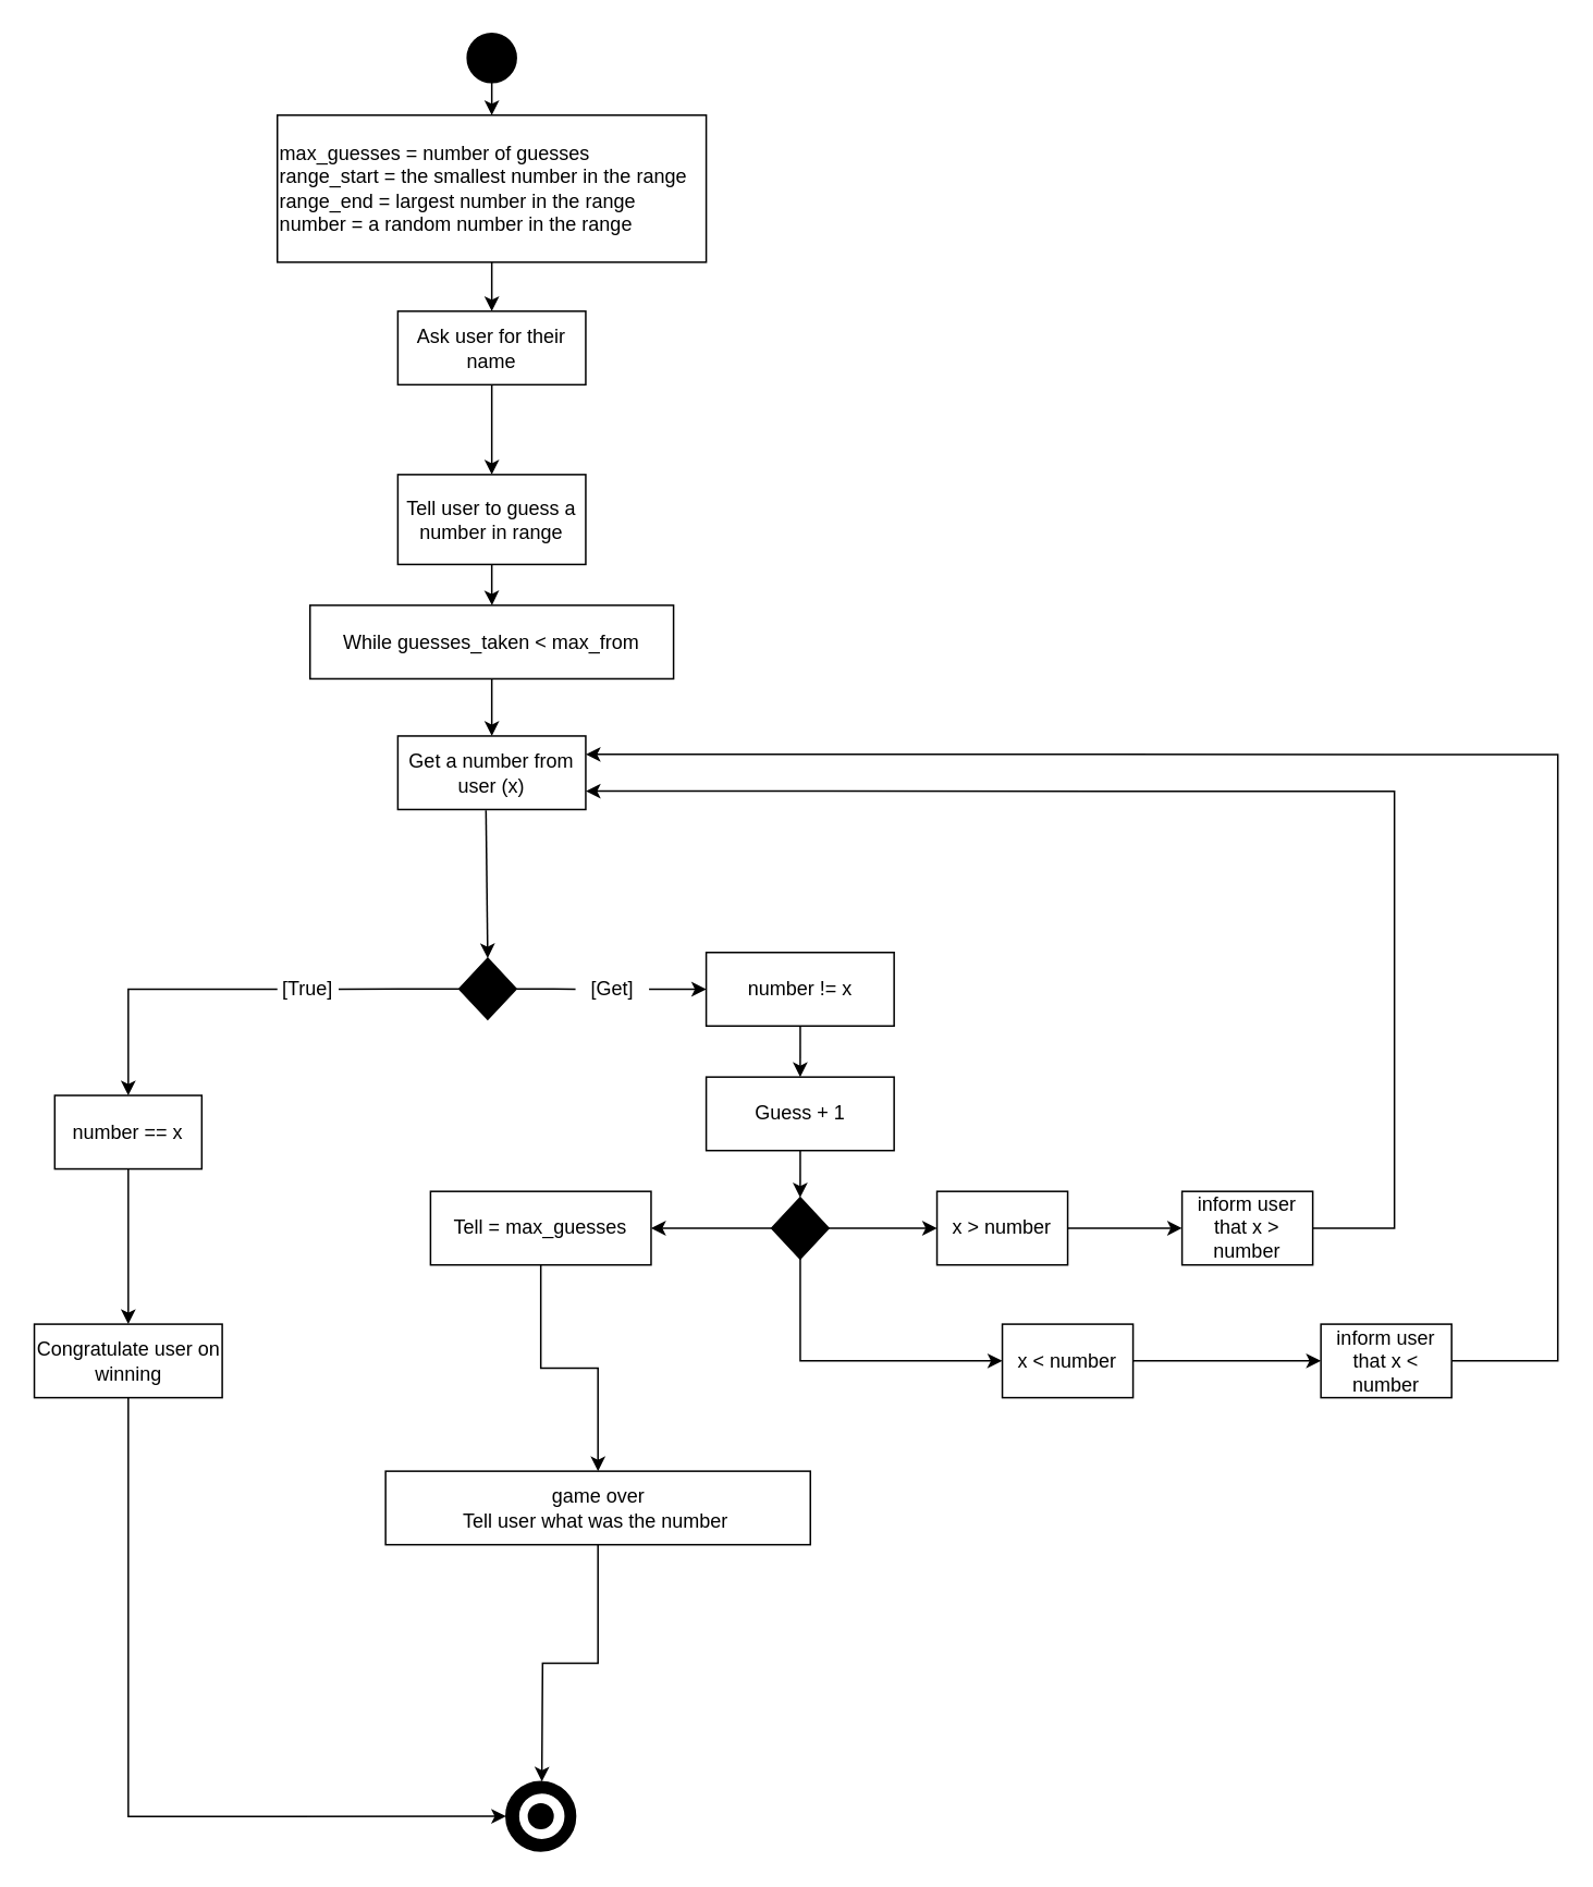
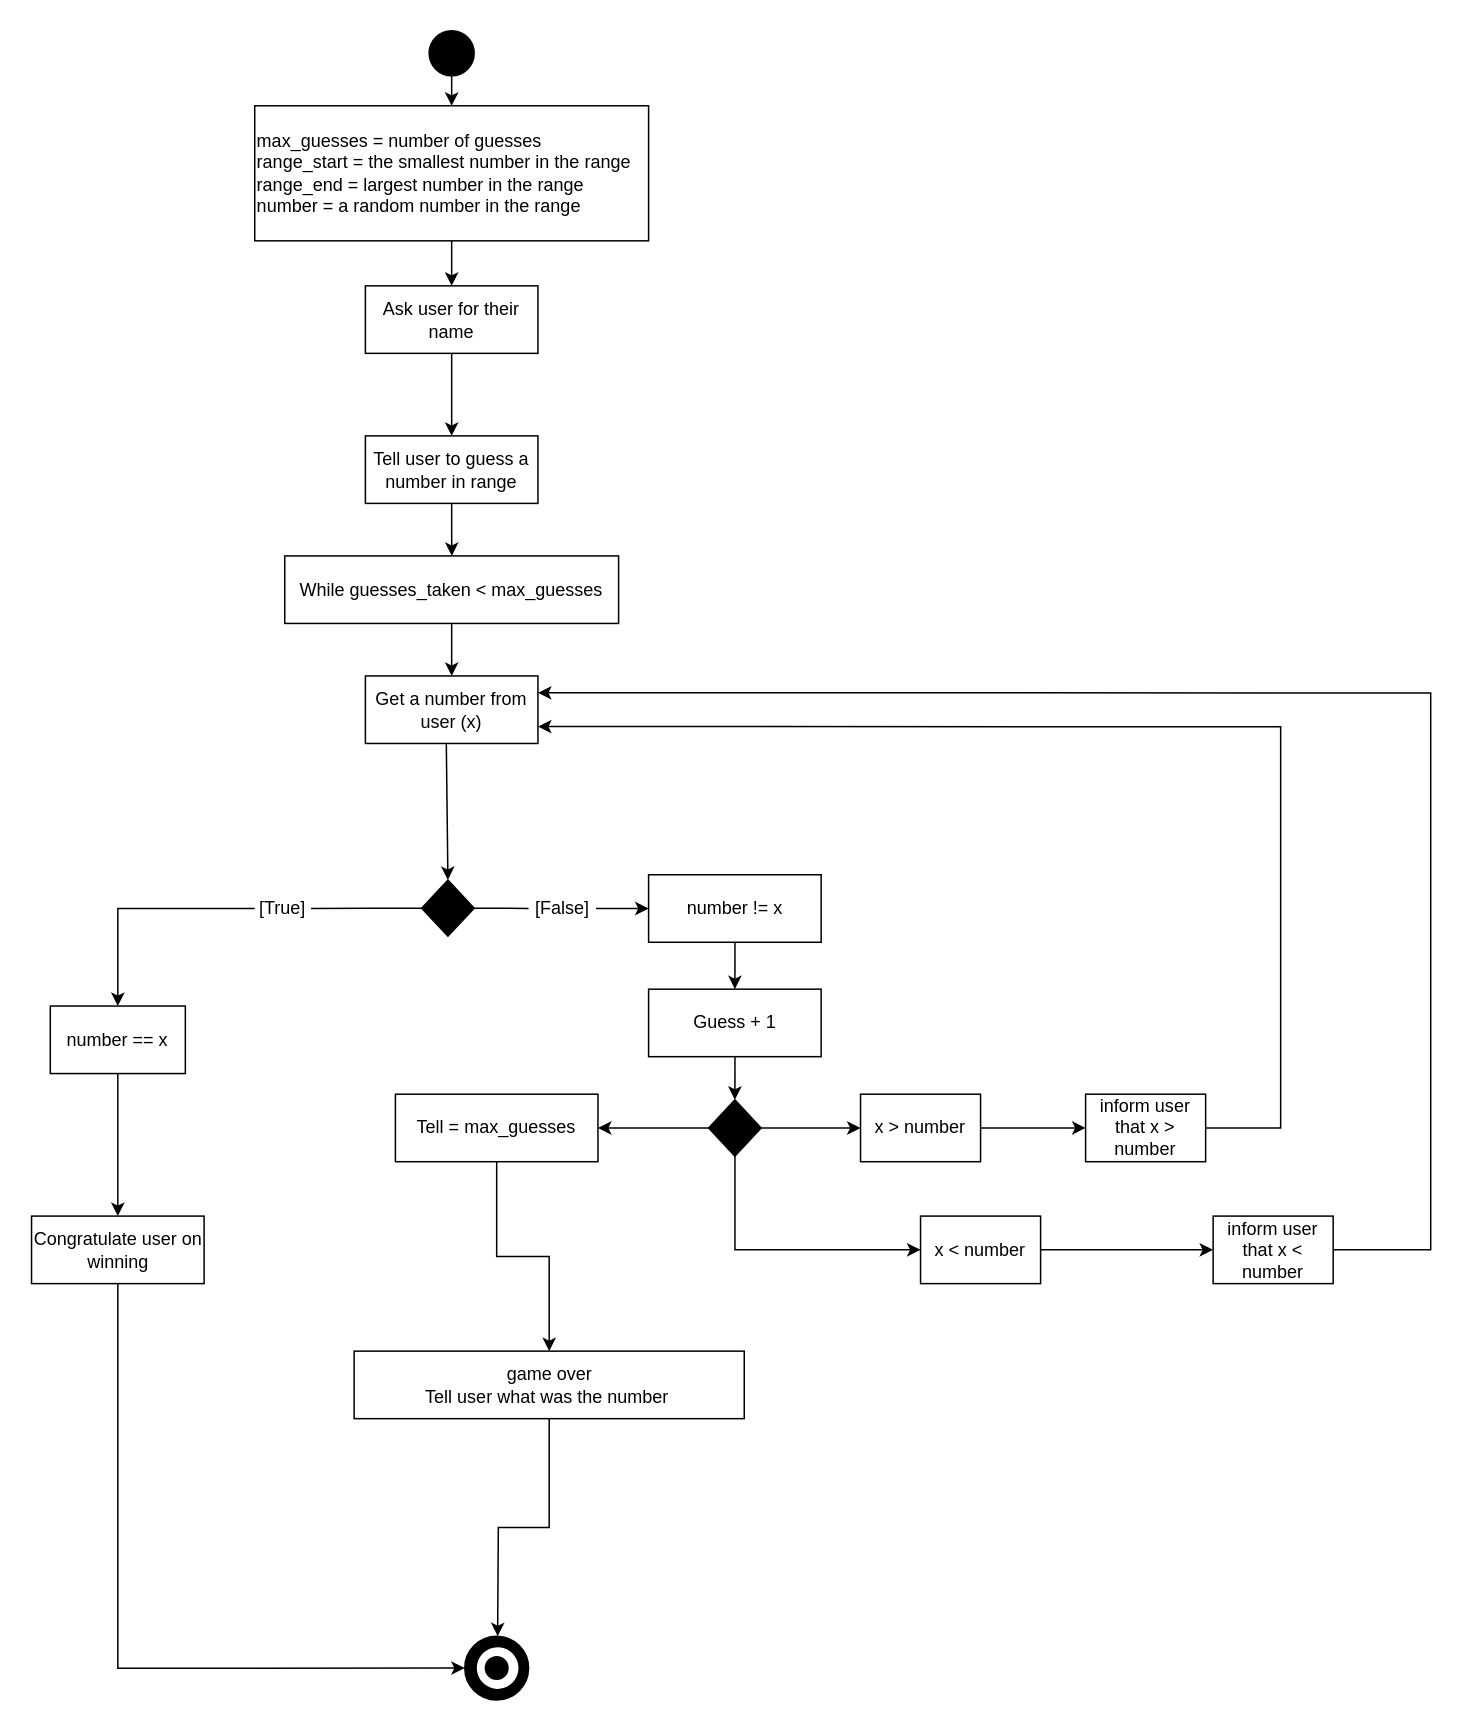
  <mxCell id="0" />
  <mxCell id="1" parent="0" />
  <mxCell id="2" value="" style="edgeStyle=orthogonalEdgeStyle;rounded=0;orthogonalLoop=1;jettySize=auto;html=1;exitX=0.5;exitY=1;exitDx=0;exitDy=0;" edge="1" parent="1" source="23" target="6"><mxGeometry relative="1" as="geometry"><mxPoint x="118" y="50" as="sourcePoint" /></mxGeometry></mxCell>
  <mxCell id="3" value="" style="ellipse;whiteSpace=wrap;html=1;aspect=fixed;fillStyle=solid;fillColor=#000000;" vertex="1" parent="1"><mxGeometry x="285.5" width="30" height="30" as="geometry" y="20" /></mxCell>
  <mxCell id="4" value="" style="edgeStyle=orthogonalEdgeStyle;rounded=0;orthogonalLoop=1;jettySize=auto;html=1;" edge="1" parent="1" source="6" target="8"><mxGeometry relative="1" as="geometry" /></mxCell>
  <mxCell id="5" value="" style="edgeStyle=orthogonalEdgeStyle;rounded=0;orthogonalLoop=1;jettySize=auto;html=1;fontColor=#000000;exitX=0.5;exitY=1;exitDx=0;exitDy=0;" edge="1" parent="1" source="3" target="23"><mxGeometry relative="1" as="geometry"><mxPoint x="223" y="40" as="sourcePoint" /></mxGeometry></mxCell>
  <mxCell id="6" value="Ask user for their name" style="whiteSpace=wrap;html=1;fillStyle=auto;" vertex="1" parent="1"><mxGeometry x="243" y="190" width="115" height="45" as="geometry" /></mxCell>
  <mxCell id="7" value="" style="edgeStyle=orthogonalEdgeStyle;rounded=0;orthogonalLoop=1;jettySize=auto;html=1;fontColor=#000000;" edge="1" parent="1" source="8" target="9"><mxGeometry relative="1" as="geometry" /></mxCell>
- <mxCell id="8" value="Tell user to guess a number in range" style="whiteSpace=wrap;html=1;fillStyle=auto;" vertex="1" parent="1"><mxGeometry x="243" y="290" width="115" height="55" as="geometry" /></mxCell>
- <mxCell id="9" value="While guesses_taken &amp;lt; max_from" style="whiteSpace=wrap;html=1;fillStyle=auto;" vertex="1" parent="1"><mxGeometry x="189.25" y="370" width="222.5" height="45" as="geometry" /></mxCell>
+ <mxCell id="8" value="Tell user to guess a number in range" style="whiteSpace=wrap;html=1;fillStyle=auto;" vertex="1" parent="1"><mxGeometry x="243" y="290" width="115" height="45" as="geometry" /></mxCell>
+ <mxCell id="9" value="While guesses_taken &amp;lt; max_guesses" style="whiteSpace=wrap;html=1;fillStyle=auto;" vertex="1" parent="1"><mxGeometry x="189.25" y="370" width="222.5" height="45" as="geometry" /></mxCell>
  <mxCell id="10" value="" style="endArrow=classic;html=1;rounded=0;fontColor=#000000;entryX=0.5;entryY=0;entryDx=0;entryDy=0;exitX=0.469;exitY=1.013;exitDx=0;exitDy=0;exitPerimeter=0;" edge="1" parent="1" source="26" target="12"><mxGeometry width="50" height="50" relative="1" as="geometry"><mxPoint x="103" y="420" as="sourcePoint" /><mxPoint x="298" y="550" as="targetPoint" /></mxGeometry></mxCell>
  <mxCell id="11" value="" style="edgeStyle=orthogonalEdgeStyle;rounded=0;orthogonalLoop=1;jettySize=auto;html=1;fontColor=#000000;exitX=0;exitY=0.5;exitDx=0;exitDy=0;verticalAlign=middle;startArrow=none;entryX=0.5;entryY=0;entryDx=0;entryDy=0;" edge="1" parent="1" source="15" target="45"><mxGeometry relative="1" as="geometry" /></mxCell>
  <mxCell id="12" value="" style="rhombus;whiteSpace=wrap;html=1;fillStyle=auto;fontColor=#000000;fillColor=#000000;" vertex="1" parent="1"><mxGeometry x="280.5" y="586" width="35" height="37.5" as="geometry" /></mxCell>
  <mxCell id="13" style="edgeStyle=orthogonalEdgeStyle;rounded=0;orthogonalLoop=1;jettySize=auto;html=1;fontColor=#000000;entryX=0;entryY=0.5;entryDx=0;entryDy=0;" edge="1" parent="1" source="14" target="41"><mxGeometry relative="1" as="geometry"><mxPoint x="73" y="1100" as="targetPoint" /><Array as="points"><mxPoint x="78" y="1111" /></Array></mxGeometry></mxCell>
  <mxCell id="14" value="Congratulate user on winning" style="whiteSpace=wrap;html=1;fillStyle=auto;" vertex="1" parent="1"><mxGeometry x="20.5" y="810" width="115" height="45" as="geometry" /></mxCell>
  <mxCell id="15" value="[True]&lt;br&gt;" style="text;html=1;strokeColor=none;fillColor=none;align=center;verticalAlign=middle;whiteSpace=wrap;rounded=0;fillStyle=auto;fontColor=#000000;" vertex="1" parent="1"><mxGeometry x="169.25" y="585" width="37.5" height="40" as="geometry" /></mxCell>
  <mxCell id="16" value="" style="edgeStyle=orthogonalEdgeStyle;rounded=0;orthogonalLoop=1;jettySize=auto;html=1;fontColor=#000000;exitX=0;exitY=0.5;exitDx=0;exitDy=0;verticalAlign=middle;endArrow=none;" edge="1" parent="1" source="12" target="15"><mxGeometry relative="1" as="geometry"><mxPoint x="100.5" y="598.75" as="sourcePoint" /><mxPoint x="-12" y="598.75" as="targetPoint" /></mxGeometry></mxCell>
  <mxCell id="17" value="" style="edgeStyle=orthogonalEdgeStyle;rounded=0;orthogonalLoop=1;jettySize=auto;html=1;fontColor=#000000;exitX=0.5;exitY=1;exitDx=0;exitDy=0;" edge="1" parent="1" source="9" target="26"><mxGeometry relative="1" as="geometry" /></mxCell>
  <mxCell id="18" value="" style="edgeStyle=orthogonalEdgeStyle;rounded=0;orthogonalLoop=1;jettySize=auto;html=1;fontColor=#000000;" edge="1" parent="1" source="19" target="36"><mxGeometry relative="1" as="geometry" /></mxCell>
  <mxCell id="19" value="Tell = max_guesses" style="whiteSpace=wrap;html=1;fillStyle=auto;" vertex="1" parent="1"><mxGeometry x="263" y="728.75" width="135" height="45" as="geometry" /></mxCell>
  <mxCell id="20" value="" style="edgeStyle=orthogonalEdgeStyle;rounded=0;orthogonalLoop=1;jettySize=auto;html=1;fontColor=#000000;" edge="1" parent="1" source="21" target="47"><mxGeometry relative="1" as="geometry" /></mxCell>
- <mxCell id="21" value="&lt;span style=&quot;font-weight: normal;&quot;&gt;[Get]&lt;br&gt;&lt;/span&gt;" style="text;html=1;strokeColor=none;fillColor=none;align=center;verticalAlign=middle;whiteSpace=wrap;rounded=0;fillStyle=auto;fontColor=#000000;fontStyle=1" vertex="1" parent="1"><mxGeometry x="351.75" y="580" width="45" height="50" as="geometry" /></mxCell>
+ <mxCell id="21" value="&lt;span style=&quot;font-weight: normal;&quot;&gt;[False]&lt;br&gt;&lt;/span&gt;" style="text;html=1;strokeColor=none;fillColor=none;align=center;verticalAlign=middle;whiteSpace=wrap;rounded=0;fillStyle=auto;fontColor=#000000;fontStyle=1" vertex="1" parent="1"><mxGeometry x="351.75" y="580" width="45" height="50" as="geometry" /></mxCell>
  <mxCell id="22" value="" style="edgeStyle=orthogonalEdgeStyle;rounded=0;orthogonalLoop=1;jettySize=auto;html=1;fontColor=#000000;exitX=1;exitY=0.5;exitDx=0;exitDy=0;endArrow=none;" edge="1" parent="1" source="12" target="21"><mxGeometry relative="1" as="geometry"><mxPoint x="135.5" y="598.75" as="sourcePoint" /><mxPoint x="243" y="598.75" as="targetPoint" /></mxGeometry></mxCell>
  <mxCell id="23" value="max_guesses = number of guesses&lt;br&gt;range_start = the smallest number in the range&lt;br&gt;range_end = largest number in the range&lt;br&gt;number = a random number in the range&lt;br&gt;" style="whiteSpace=wrap;html=1;fillStyle=auto;align=left;" vertex="1" parent="1"><mxGeometry x="169.25" y="70" width="262.5" height="90" as="geometry" /></mxCell>
  <mxCell id="24" value="" style="edgeStyle=orthogonalEdgeStyle;rounded=0;orthogonalLoop=1;jettySize=auto;html=1;fontColor=#000000;" edge="1" parent="1" source="25" target="38"><mxGeometry relative="1" as="geometry" /></mxCell>
  <mxCell id="25" value="x &amp;gt; number&lt;br&gt;" style="whiteSpace=wrap;html=1;fillStyle=auto;" vertex="1" parent="1"><mxGeometry x="573" y="728.75" width="80" height="45" as="geometry" /></mxCell>
  <mxCell id="26" value="Get a number from user (x)" style="whiteSpace=wrap;html=1;fillStyle=auto;" vertex="1" parent="1"><mxGeometry x="243" y="450" width="115" height="45" as="geometry" /></mxCell>
  <mxCell id="27" value="" style="edgeStyle=orthogonalEdgeStyle;rounded=0;orthogonalLoop=1;jettySize=auto;html=1;fontColor=#000000;entryX=0.5;entryY=0;entryDx=0;entryDy=0;" edge="1" parent="1" source="28" target="32"><mxGeometry relative="1" as="geometry"><mxPoint x="480.5" y="1017.5" as="targetPoint" /></mxGeometry></mxCell>
  <mxCell id="28" value="Guess + 1" style="whiteSpace=wrap;html=1;fillStyle=auto;" vertex="1" parent="1"><mxGeometry x="431.75" y="658.75" width="115" height="45" as="geometry" /></mxCell>
  <mxCell id="29" value="" style="edgeStyle=orthogonalEdgeStyle;rounded=0;orthogonalLoop=1;jettySize=auto;html=1;fontColor=#000000;" edge="1" parent="1" source="32" target="19"><mxGeometry relative="1" as="geometry" /></mxCell>
  <mxCell id="30" value="" style="edgeStyle=orthogonalEdgeStyle;rounded=0;orthogonalLoop=1;jettySize=auto;html=1;fontColor=#000000;" edge="1" parent="1" source="32" target="25"><mxGeometry relative="1" as="geometry" /></mxCell>
  <mxCell id="31" style="edgeStyle=orthogonalEdgeStyle;rounded=0;orthogonalLoop=1;jettySize=auto;html=1;fontColor=#000000;entryX=0;entryY=0.5;entryDx=0;entryDy=0;" edge="1" parent="1" source="32" target="34"><mxGeometry relative="1" as="geometry"><mxPoint x="489.25" y="850" as="targetPoint" /><Array as="points"><mxPoint x="489" y="832" /></Array></mxGeometry></mxCell>
  <mxCell id="32" value="" style="rhombus;whiteSpace=wrap;html=1;fillStyle=auto;fontColor=#000000;fillColor=#000000;" vertex="1" parent="1"><mxGeometry x="471.75" y="732.5" width="35" height="37.5" as="geometry" /></mxCell>
  <mxCell id="33" value="" style="edgeStyle=orthogonalEdgeStyle;rounded=0;orthogonalLoop=1;jettySize=auto;html=1;fontColor=#000000;" edge="1" parent="1" source="34" target="40"><mxGeometry relative="1" as="geometry" /></mxCell>
  <mxCell id="34" value="x &amp;lt; number" style="whiteSpace=wrap;html=1;fillStyle=auto;" vertex="1" parent="1"><mxGeometry x="613" y="810" width="80" height="45" as="geometry" /></mxCell>
  <mxCell id="35" value="" style="edgeStyle=orthogonalEdgeStyle;rounded=0;orthogonalLoop=1;jettySize=auto;html=1;fontColor=#000000;" edge="1" parent="1" source="36"><mxGeometry relative="1" as="geometry"><mxPoint x="331.125" y="1090" as="targetPoint" /></mxGeometry></mxCell>
  <mxCell id="36" value="game over&lt;br&gt;Tell user what was the number&amp;nbsp;" style="whiteSpace=wrap;html=1;fillStyle=auto;" vertex="1" parent="1"><mxGeometry x="235.5" y="900" width="260" height="45" as="geometry" /></mxCell>
  <mxCell id="37" style="edgeStyle=orthogonalEdgeStyle;rounded=0;orthogonalLoop=1;jettySize=auto;html=1;fontColor=#000000;entryX=1;entryY=0.75;entryDx=0;entryDy=0;" edge="1" parent="1" source="38" target="26"><mxGeometry relative="1" as="geometry"><mxPoint x="873" y="500" as="targetPoint" /><Array as="points"><mxPoint x="853" y="751" /><mxPoint x="853" y="484" /></Array></mxGeometry></mxCell>
  <mxCell id="38" value="inform user&lt;br&gt;that x &amp;gt; number" style="whiteSpace=wrap;html=1;fillStyle=auto;" vertex="1" parent="1"><mxGeometry x="723" y="728.75" width="80" height="45" as="geometry" /></mxCell>
  <mxCell id="39" style="edgeStyle=orthogonalEdgeStyle;rounded=0;orthogonalLoop=1;jettySize=auto;html=1;fontColor=#000000;entryX=1;entryY=0.25;entryDx=0;entryDy=0;" edge="1" parent="1" source="40" target="26"><mxGeometry relative="1" as="geometry"><mxPoint x="903" y="470" as="targetPoint" /><Array as="points"><mxPoint x="953" y="833" /><mxPoint x="953" y="461" /></Array></mxGeometry></mxCell>
  <mxCell id="40" value="inform user&lt;br&gt;that x &amp;lt; number" style="whiteSpace=wrap;html=1;fillStyle=auto;" vertex="1" parent="1"><mxGeometry x="808" y="810" width="80" height="45" as="geometry" /></mxCell>
  <mxCell id="41" value="" style="ellipse;whiteSpace=wrap;html=1;aspect=fixed;fillStyle=auto;fontColor=#000000;fillColor=#000000;" vertex="1" parent="1"><mxGeometry x="309.25" y="1090" width="42.5" height="42.5" as="geometry" /></mxCell>
  <mxCell id="42" value="" style="ellipse;whiteSpace=wrap;html=1;aspect=fixed;fillStyle=auto;fontColor=#000000;fillColor=#FFFFFF;" vertex="1" parent="1"><mxGeometry x="316.75" y="1096.87" width="28.75" height="28.75" as="geometry" /></mxCell>
  <mxCell id="43" value="" style="ellipse;whiteSpace=wrap;html=1;aspect=fixed;fillStyle=auto;fontColor=#000000;fillColor=#000000;" vertex="1" parent="1"><mxGeometry x="323" y="1103.75" width="15" height="15" as="geometry" /></mxCell>
  <mxCell id="44" style="edgeStyle=orthogonalEdgeStyle;rounded=0;orthogonalLoop=1;jettySize=auto;html=1;fontColor=#000000;" edge="1" parent="1" source="45" target="14"><mxGeometry relative="1" as="geometry" /></mxCell>
  <mxCell id="45" value="number == x&lt;br&gt;" style="whiteSpace=wrap;html=1;fillStyle=auto;" vertex="1" parent="1"><mxGeometry x="33" y="670" width="90" height="45" as="geometry" /></mxCell>
  <mxCell id="46" style="edgeStyle=orthogonalEdgeStyle;rounded=0;orthogonalLoop=1;jettySize=auto;html=1;entryX=0.5;entryY=0;entryDx=0;entryDy=0;fontColor=#000000;" edge="1" parent="1" source="47" target="28"><mxGeometry relative="1" as="geometry" /></mxCell>
  <mxCell id="47" value="number != x" style="whiteSpace=wrap;html=1;fillStyle=auto;" vertex="1" parent="1"><mxGeometry x="431.75" y="582.5" width="115" height="45" as="geometry" /></mxCell>
